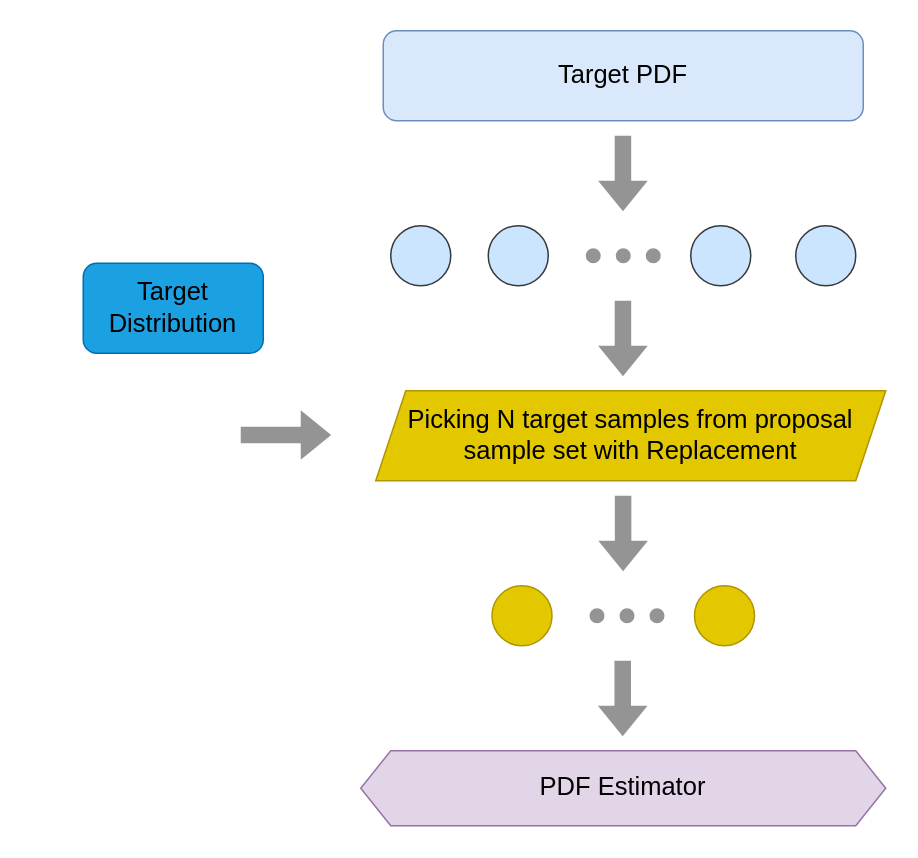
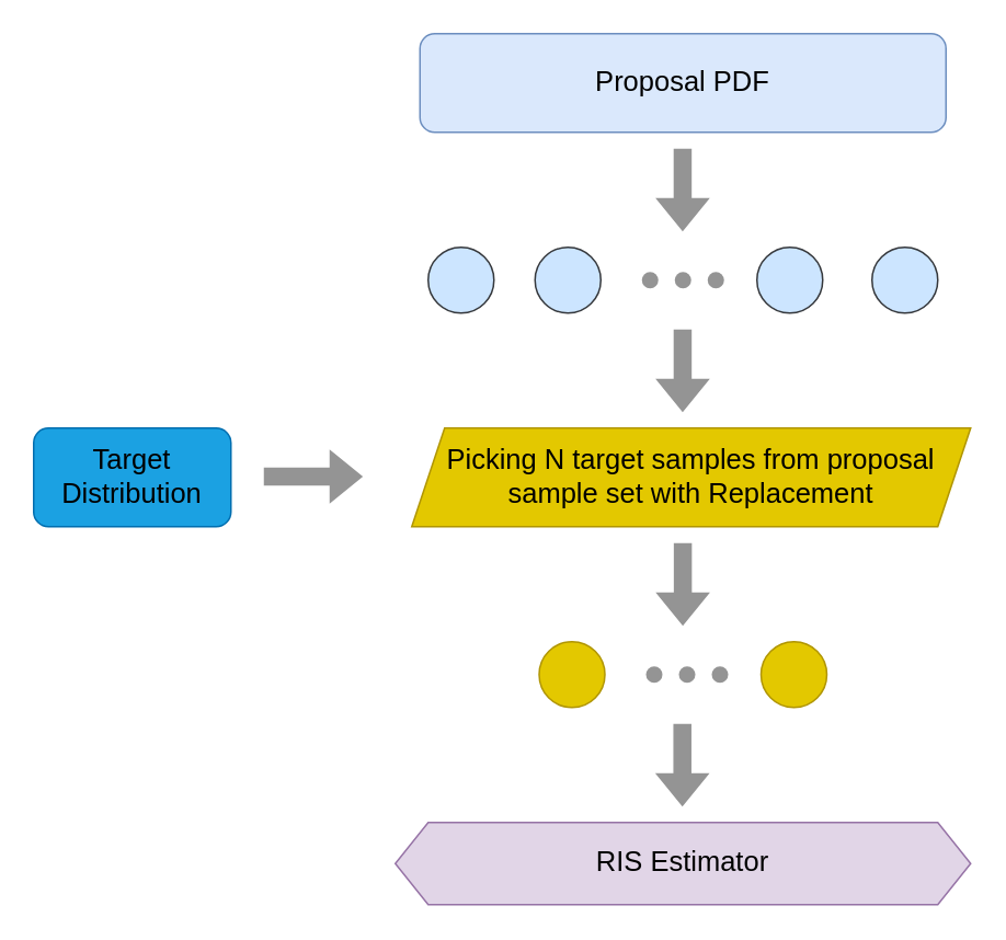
  <mxCell id="0" />
  <mxCell id="1" parent="0" />
- <mxCell id="2" value="&lt;font style=&quot;font-size: 17px;&quot;&gt;Target PDF&lt;/font&gt;" style="rounded=1;whiteSpace=wrap;html=1;fillColor=#dae8fc;strokeColor=#6c8ebf;" vertex="1" parent="1"><mxGeometry x="255" y="20" width="320" height="60" as="geometry" /></mxCell>
+ <mxCell id="2" value="&lt;font style=&quot;font-size: 17px;&quot;&gt;Proposal PDF&lt;/font&gt;" style="rounded=1;whiteSpace=wrap;html=1;fillColor=#dae8fc;strokeColor=#6c8ebf;" vertex="1" parent="1"><mxGeometry x="255" y="20" width="320" height="60" as="geometry" /></mxCell>
  <mxCell id="3" value="" style="ellipse;whiteSpace=wrap;html=1;fillColor=#cce5ff;strokeColor=#36393d;" vertex="1" parent="1"><mxGeometry x="260" y="150" width="40" height="40" as="geometry" /></mxCell>
  <mxCell id="4" value="" style="shape=flexArrow;endArrow=classic;html=1;rounded=0;strokeColor=#949494;fillColor=#949494;" edge="1" parent="1"><mxGeometry width="50" height="50" relative="1" as="geometry"><mxPoint x="414.8" y="90" as="sourcePoint" /><mxPoint x="414.8" y="140" as="targetPoint" /></mxGeometry></mxCell>
  <mxCell id="5" value="" style="ellipse;whiteSpace=wrap;html=1;fillColor=#cce5ff;strokeColor=#36393d;" vertex="1" parent="1"><mxGeometry x="325" y="150" width="40" height="40" as="geometry" /></mxCell>
  <mxCell id="6" value="" style="ellipse;whiteSpace=wrap;html=1;fillColor=#cce5ff;strokeColor=#36393d;" vertex="1" parent="1"><mxGeometry x="530" y="150" width="40" height="40" as="geometry" /></mxCell>
  <mxCell id="7" value="" style="ellipse;whiteSpace=wrap;html=1;fillColor=#cce5ff;strokeColor=#36393d;" vertex="1" parent="1"><mxGeometry x="460" y="150" width="40" height="40" as="geometry" /></mxCell>
- <mxCell id="8" value="&lt;font style=&quot;font-size: 17px;&quot; color=&quot;#000000&quot;&gt;Target Distribution&lt;/font&gt;" style="rounded=1;whiteSpace=wrap;html=1;fillColor=#1ba1e2;strokeColor=#006EAF;fontColor=#ffffff;" vertex="1" parent="1"><mxGeometry x="55" y="175" width="120" height="60" as="geometry" /></mxCell>
+ <mxCell id="8" value="&lt;font style=&quot;font-size: 17px;&quot; color=&quot;#000000&quot;&gt;Target Distribution&lt;/font&gt;" style="rounded=1;whiteSpace=wrap;html=1;fillColor=#1ba1e2;strokeColor=#006EAF;fontColor=#ffffff;" vertex="1" parent="1"><mxGeometry x="20" y="260" width="120" height="60" as="geometry" /></mxCell>
  <mxCell id="9" value="&lt;font style=&quot;font-size: 17px;&quot;&gt;Picking N target samples from proposal sample set with Replacement&lt;/font&gt;" style="shape=parallelogram;perimeter=parallelogramPerimeter;whiteSpace=wrap;html=1;fixedSize=1;fontColor=#000000;fillColor=#e3c800;strokeColor=#B09500;" vertex="1" parent="1"><mxGeometry x="250" y="260" width="340" height="60" as="geometry" /></mxCell>
  <mxCell id="10" value="" style="shape=flexArrow;endArrow=classic;html=1;rounded=0;fontColor=#000000;strokeColor=#949494;fillColor=#949494;fillStyle=solid;gradientColor=none;" edge="1" parent="1"><mxGeometry width="50" height="50" relative="1" as="geometry"><mxPoint x="160" y="289.5" as="sourcePoint" /><mxPoint x="220" y="289.5" as="targetPoint" /></mxGeometry></mxCell>
  <mxCell id="11" value="" style="ellipse;whiteSpace=wrap;html=1;fillColor=#e3c800;strokeColor=#B09500;fontColor=#000000;" vertex="1" parent="1"><mxGeometry x="327.5" y="390" width="40" height="40" as="geometry" /></mxCell>
  <mxCell id="12" value="" style="ellipse;whiteSpace=wrap;html=1;fillColor=#e3c800;strokeColor=#B09500;fontColor=#000000;" vertex="1" parent="1"><mxGeometry x="462.5" y="390" width="40" height="40" as="geometry" /></mxCell>
- <mxCell id="13" value="&lt;font style=&quot;font-size: 17px;&quot;&gt;PDF Estimator&lt;/font&gt;" style="shape=hexagon;perimeter=hexagonPerimeter2;whiteSpace=wrap;html=1;fixedSize=1;fillColor=#e1d5e7;strokeColor=#9673a6;" vertex="1" parent="1"><mxGeometry x="240" y="500" width="350" height="50" as="geometry" /></mxCell>
+ <mxCell id="13" value="&lt;font style=&quot;font-size: 17px;&quot;&gt;RIS Estimator&lt;/font&gt;" style="shape=hexagon;perimeter=hexagonPerimeter2;whiteSpace=wrap;html=1;fixedSize=1;fillColor=#e1d5e7;strokeColor=#9673a6;" vertex="1" parent="1"><mxGeometry x="240" y="500" width="350" height="50" as="geometry" /></mxCell>
  <mxCell id="14" value="" style="ellipse;whiteSpace=wrap;html=1;fillColor=#949494;strokeColor=none;" vertex="1" parent="1"><mxGeometry x="390" y="165" width="10" height="10" as="geometry" /></mxCell>
  <mxCell id="15" value="" style="ellipse;whiteSpace=wrap;html=1;fillColor=#949494;strokeColor=none;" vertex="1" parent="1"><mxGeometry x="410" y="165" width="10" height="10" as="geometry" /></mxCell>
  <mxCell id="16" value="" style="ellipse;whiteSpace=wrap;html=1;fillColor=#949494;strokeColor=none;" vertex="1" parent="1"><mxGeometry x="430" y="165" width="10" height="10" as="geometry" /></mxCell>
  <mxCell id="17" value="" style="ellipse;whiteSpace=wrap;html=1;fillColor=#949494;strokeColor=none;" vertex="1" parent="1"><mxGeometry x="392.5" y="405" width="10" height="10" as="geometry" /></mxCell>
  <mxCell id="18" value="" style="ellipse;whiteSpace=wrap;html=1;fillColor=#949494;strokeColor=none;" vertex="1" parent="1"><mxGeometry x="412.5" y="405" width="10" height="10" as="geometry" /></mxCell>
  <mxCell id="19" value="" style="ellipse;whiteSpace=wrap;html=1;fillColor=#949494;strokeColor=none;" vertex="1" parent="1"><mxGeometry x="432.5" y="405" width="10" height="10" as="geometry" /></mxCell>
  <mxCell id="20" value="" style="shape=flexArrow;endArrow=classic;html=1;rounded=0;strokeColor=#949494;fillColor=#949494;" edge="1" parent="1"><mxGeometry width="50" height="50" relative="1" as="geometry"><mxPoint x="414.8" y="200" as="sourcePoint" /><mxPoint x="414.8" y="250" as="targetPoint" /></mxGeometry></mxCell>
  <mxCell id="21" value="" style="shape=flexArrow;endArrow=classic;html=1;rounded=0;strokeColor=#949494;fillColor=#949494;" edge="1" parent="1"><mxGeometry width="50" height="50" relative="1" as="geometry"><mxPoint x="414.9" y="330" as="sourcePoint" /><mxPoint x="414.9" y="380" as="targetPoint" /></mxGeometry></mxCell>
  <mxCell id="22" value="" style="shape=flexArrow;endArrow=classic;html=1;rounded=0;strokeColor=#949494;fillColor=#949494;" edge="1" parent="1"><mxGeometry width="50" height="50" relative="1" as="geometry"><mxPoint x="414.64" y="440" as="sourcePoint" /><mxPoint x="414.64" y="490" as="targetPoint" /></mxGeometry></mxCell>
